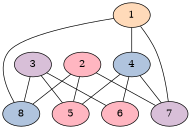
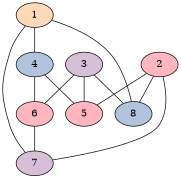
  graph {
    node [fillcolor=lightpink style=filled]
    8 [fillcolor=lightsteelblue]
    1 [fillcolor=peachpuff]
    7 [fillcolor=thistle]
    4 [fillcolor=lightsteelblue]
    6
    5
    3 [fillcolor=thistle]
    2
    1 -- 8
    1 -- 7
    1 -- 4
-   4 -- 7
+   6 -- 7
    4 -- 6
    4 -- 5
    3 -- 8
    3 -- 6
    3 -- 5
    2 -- 8
    2 -- 7
    2 -- 5
  }
